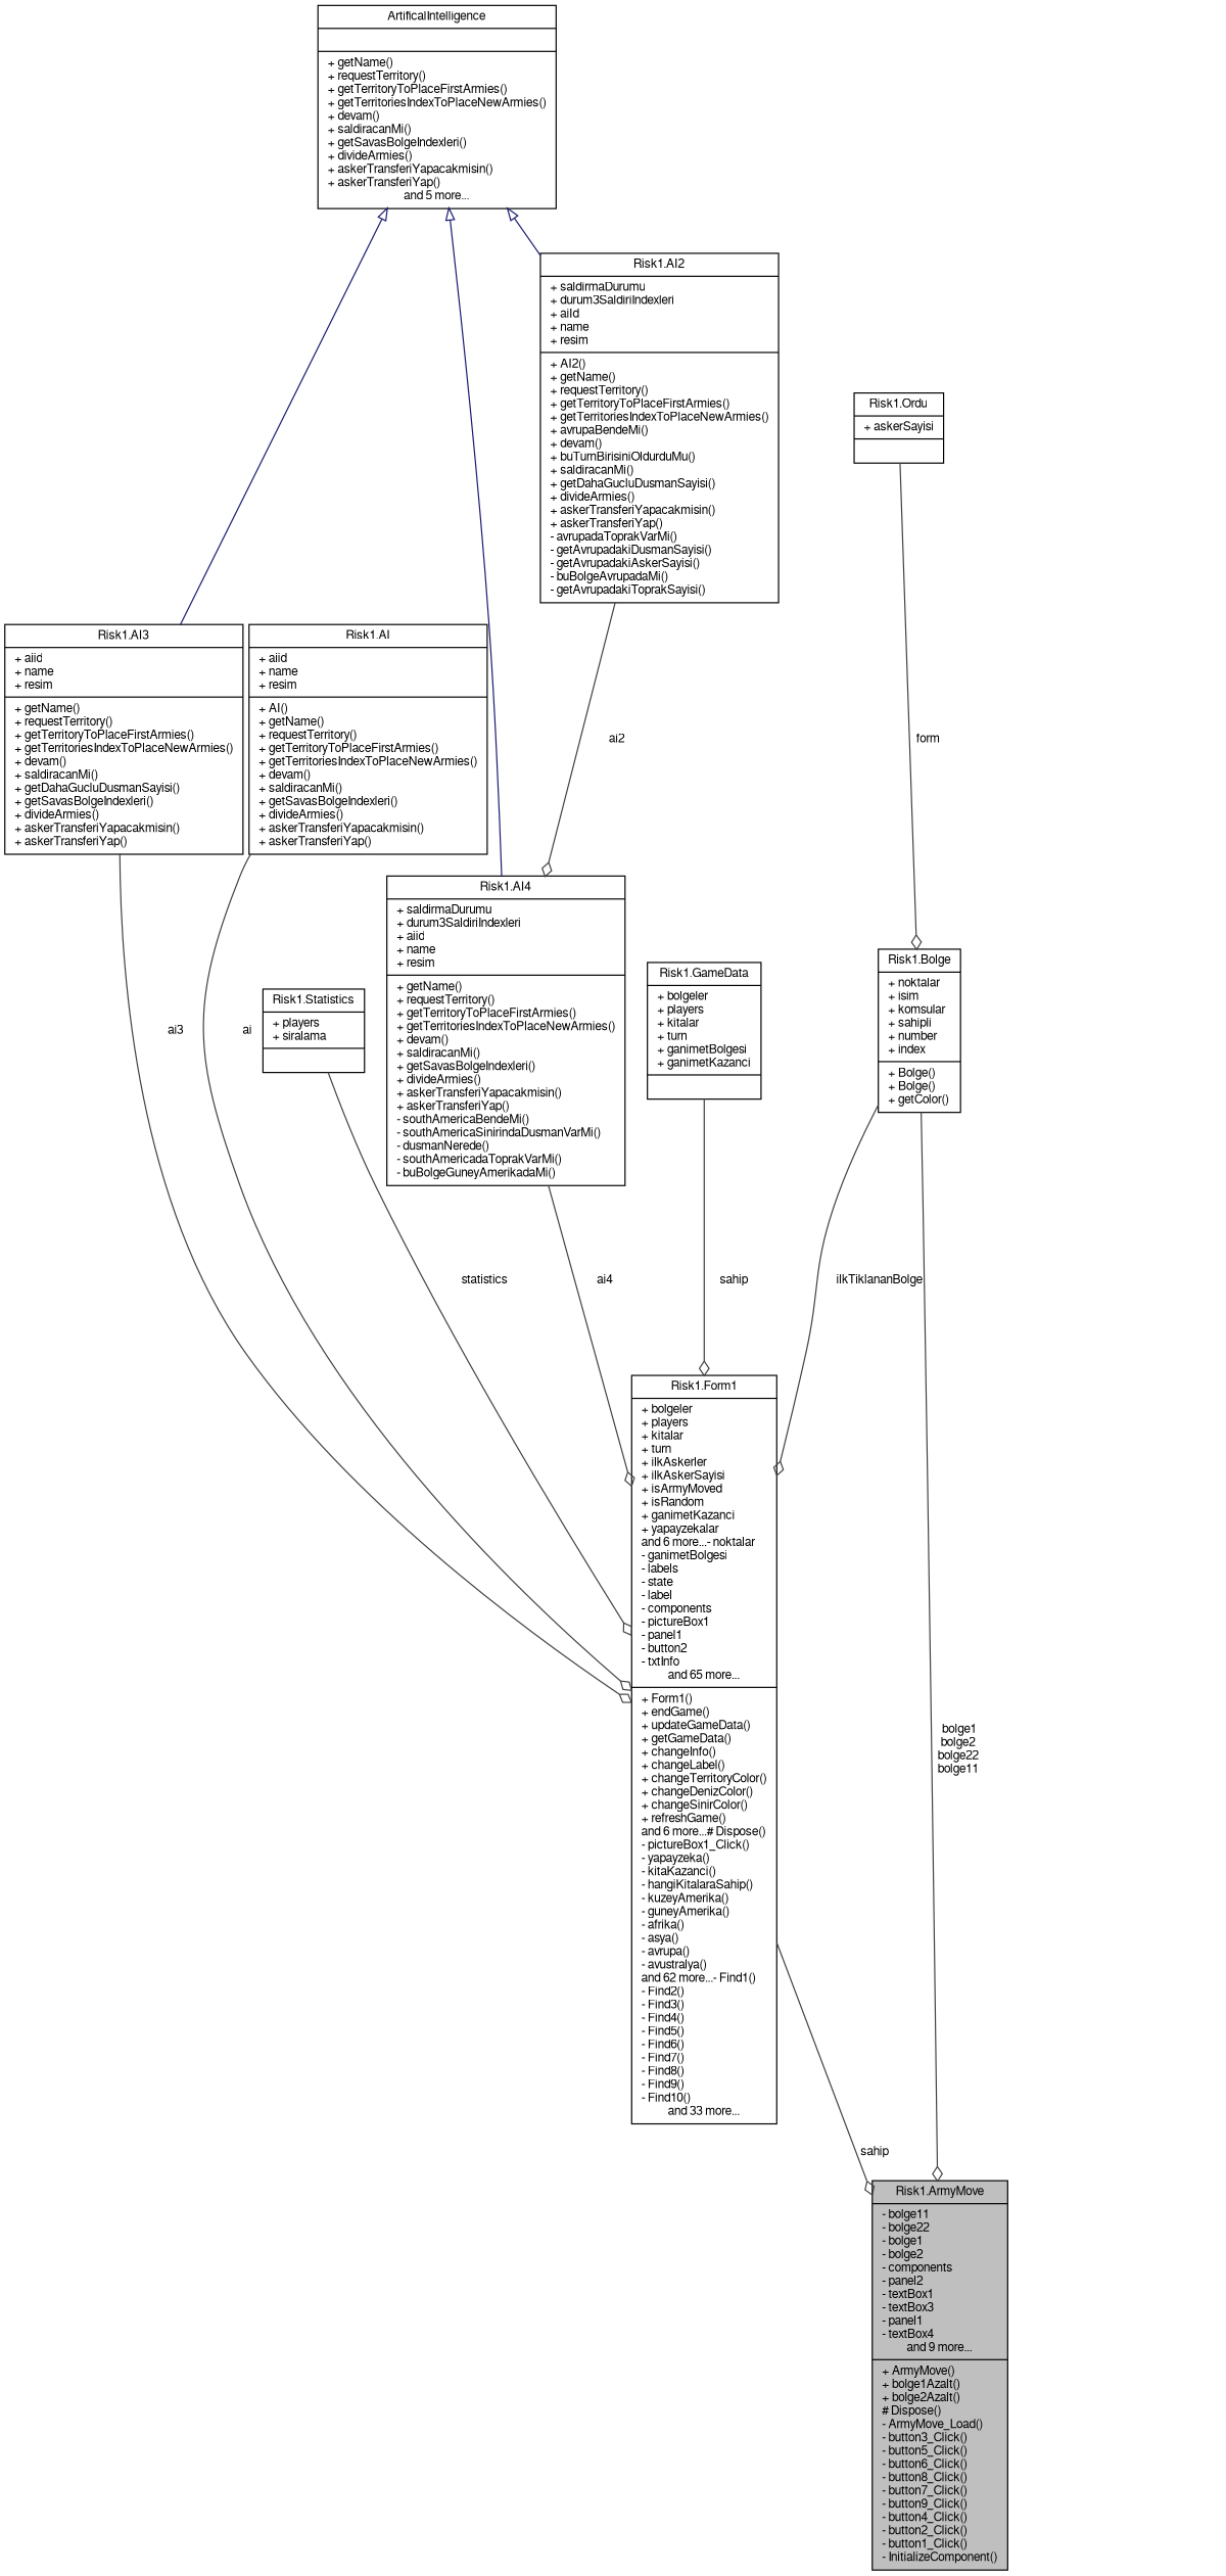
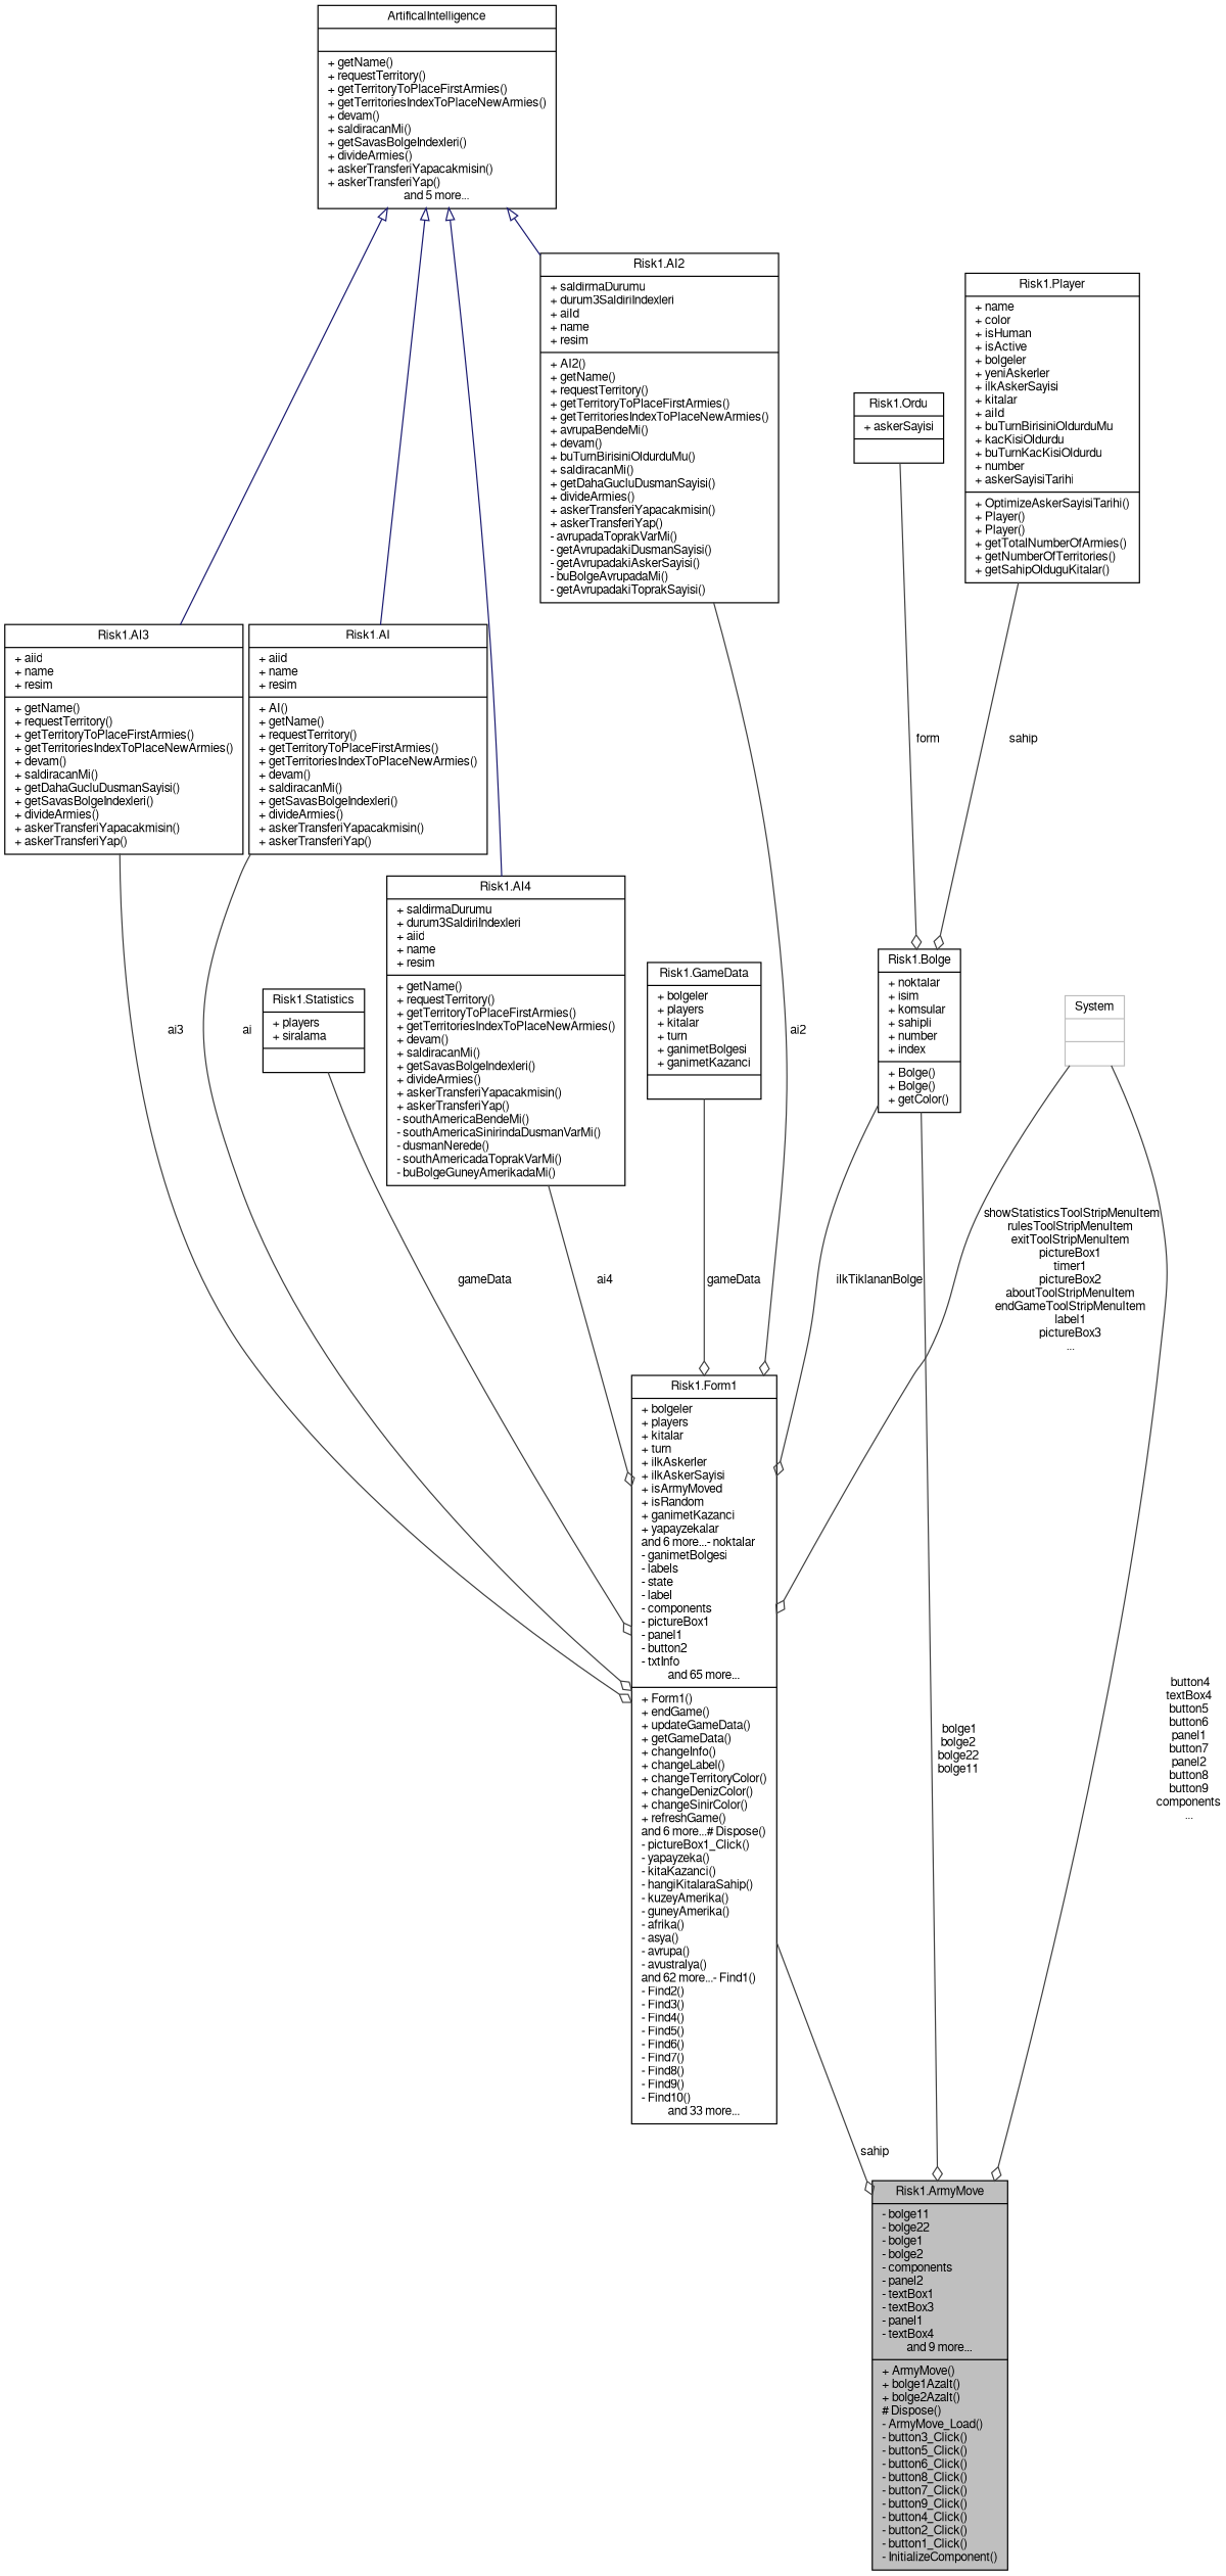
  digraph {
    node [color=black fontname=FreeSans fontsize=10 shape=record]
    edge [arrowhead=odiamond color=grey25 fontname=FreeSans fontsize=10 labelfontname=FreeSans labelfontsize=10 style=solid]
    n1 [fillcolor=grey75 fontcolor=black height=0.2 label="{Risk1.ArmyMove\n|- bolge11\l- bolge22\l- bolge1\l- bolge2\l- components\l- panel2\l- textBox1\l- textBox3\l- panel1\l- textBox4\land 9 more...|+ ArmyMove()\l+ bolge1Azalt()\l+ bolge2Azalt()\l# Dispose()\l- ArmyMove_Load()\l- button3_Click()\l- button5_Click()\l- button6_Click()\l- button8_Click()\l- button7_Click()\l- button9_Click()\l- button4_Click()\l- button2_Click()\l- button1_Click()\l- InitializeComponent()\l}" style=filled width=0.4]
    n2 [height=0.2 label="{Risk1.Form1\n|+ bolgeler\l+ players\l+ kitalar\l+ turn\l+ ilkAskerler\l+ ilkAskerSayisi\l+ isArmyMoved\l+ isRandom\l+ ganimetKazanci\l+ yapayzekalar\land 6 more...- noktalar\l- ganimetBolgesi\l- labels\l- state\l- label\l- components\l- pictureBox1\l- panel1\l- button2\l- txtInfo\land 65 more...|+ Form1()\l+ endGame()\l+ updateGameData()\l+ getGameData()\l+ changeInfo()\l+ changeLabel()\l+ changeTerritoryColor()\l+ changeDenizColor()\l+ changeSinirColor()\l+ refreshGame()\land 6 more...# Dispose()\l- pictureBox1_Click()\l- yapayzeka()\l- kitaKazanci()\l- hangiKitalaraSahip()\l- kuzeyAmerika()\l- guneyAmerika()\l- afrika()\l- asya()\l- avrupa()\l- avustralya()\land 62 more...- Find1()\l- Find2()\l- Find3()\l- Find4()\l- Find5()\l- Find6()\l- Find7()\l- Find8()\l- Find9()\l- Find10()\land 33 more...}" width=0.4]
    n3 [height=0.2 label="{Risk1.AI\n|+ aiid\l+ name\l+ resim\l|+ AI()\l+ getName()\l+ requestTerritory()\l+ getTerritoryToPlaceFirstArmies()\l+ getTerritoriesIndexToPlaceNewArmies()\l+ devam()\l+ saldiracanMi()\l+ getSavasBolgeIndexleri()\l+ divideArmies()\l+ askerTransferiYapacakmisin()\l+ askerTransferiYap()\l}" width=0.4]
    n4 [height=0.2 label="{ArtificalIntelligence\n||+ getName()\l+ requestTerritory()\l+ getTerritoryToPlaceFirstArmies()\l+ getTerritoriesIndexToPlaceNewArmies()\l+ devam()\l+ saldiracanMi()\l+ getSavasBolgeIndexleri()\l+ divideArmies()\l+ askerTransferiYapacakmisin()\l+ askerTransferiYap()\land 5 more...}" width=0.4]
    n5 [height=0.2 label="{Risk1.AI2\n|+ saldirmaDurumu\l+ durum3SaldiriIndexleri\l+ aiId\l+ name\l+ resim\l|+ AI2()\l+ getName()\l+ requestTerritory()\l+ getTerritoryToPlaceFirstArmies()\l+ getTerritoriesIndexToPlaceNewArmies()\l+ avrupaBendeMi()\l+ devam()\l+ buTurnBirisiniOldurduMu()\l+ saldiracanMi()\l+ getDahaGucluDusmanSayisi()\l+ divideArmies()\l+ askerTransferiYapacakmisin()\l+ askerTransferiYap()\l- avrupadaToprakVarMi()\l- getAvrupadakiDusmanSayisi()\l- getAvrupadakiAskerSayisi()\l- buBolgeAvrupadaMi()\l- getAvrupadakiToprakSayisi()\l}" width=0.4]
    n6 [height=0.2 label="{Risk1.AI3\n|+ aiid\l+ name\l+ resim\l|+ getName()\l+ requestTerritory()\l+ getTerritoryToPlaceFirstArmies()\l+ getTerritoriesIndexToPlaceNewArmies()\l+ devam()\l+ saldiracanMi()\l+ getDahaGucluDusmanSayisi()\l+ getSavasBolgeIndexleri()\l+ divideArmies()\l+ askerTransferiYapacakmisin()\l+ askerTransferiYap()\l}" width=0.4]
    n7 [height=0.2 label="{Risk1.AI4\n|+ saldirmaDurumu\l+ durum3SaldiriIndexleri\l+ aiid\l+ name\l+ resim\l|+ getName()\l+ requestTerritory()\l+ getTerritoryToPlaceFirstArmies()\l+ getTerritoriesIndexToPlaceNewArmies()\l+ devam()\l+ saldiracanMi()\l+ getSavasBolgeIndexleri()\l+ divideArmies()\l+ askerTransferiYapacakmisin()\l+ askerTransferiYap()\l- southAmericaBendeMi()\l- southAmericaSinirindaDusmanVarMi()\l- dusmanNerede()\l- southAmericadaToprakVarMi()\l- buBolgeGuneyAmerikadaMi()\l}" width=0.4]
    n8 [height=0.2 label="{Risk1.Statistics\n|+ players\l+ siralama\l|}" width=0.4]
    n9 [height=0.2 label="{Risk1.GameData\n|+ bolgeler\l+ players\l+ kitalar\l+ turn\l+ ganimetBolgesi\l+ ganimetKazanci\l|}" width=0.4]
    n10 [height=0.2 label="{Risk1.Bolge\n|+ noktalar\l+ isim\l+ komsular\l+ sahipli\l+ number\l+ index\l|+ Bolge()\l+ Bolge()\l+ getColor()\l}" width=0.4]
+   n11 [height=0.2 label="{Risk1.Player\n|+ name\l+ color\l+ isHuman\l+ isActive\l+ bolgeler\l+ yeniAskerler\l+ ilkAskerSayisi\l+ kitalar\l+ aiId\l+ buTurnBirisiniOldurduMu\l+ kacKisiOldurdu\l+ buTurnKacKisiOldurdu\l+ number\l+ askerSayisiTarihi\l|+ OptimizeAskerSayisiTarihi()\l+ Player()\l+ Player()\l+ getTotalNumberOfArmies()\l+ getNumberOfTerritories()\l+ getSahipOlduguKitalar()\l}" width=0.4]
    n12 [height=0.2 label="{Risk1.Ordu\n|+ askerSayisi\l|}" width=0.4]
+   n13 [color=grey75 height=0.2 label="{System\n||}" width=0.4]
    n2 -> n1 [label=" sahip"]
    n3 -> n2 [label=" ai"]
+   n4 -> n3 [arrowtail=onormal color=midnightblue dir=back arrowhead=""]
    n4 -> n5 [arrowtail=onormal color=midnightblue dir=back arrowhead=""]
    n4 -> n6 [arrowtail=onormal color=midnightblue dir=back arrowhead=""]
    n4 -> n7 [arrowtail=onormal color=midnightblue dir=back arrowhead=""]
-   n5 -> n7 [label=" ai2"]
+   n5 -> n2 [label=" ai2"]
    n6 -> n2 [label=" ai3"]
    n7 -> n2 [label=" ai4"]
-   n8 -> n2 [label=" statistics"]
-   n9 -> n2 [label=" sahip"]
+   n8 -> n2 [label=" gameData"]
+   n9 -> n2 [label=" gameData"]
    n10 -> n1 [label=" bolge1\nbolge2\nbolge22\nbolge11"]
    n10 -> n2 [label=" ilkTiklananBolge"]
+   n11 -> n10 [label=" sahip"]
    n12 -> n10 [label=" form"]
+   n13 -> n1 [label=" button4\ntextBox4\nbutton5\nbutton6\npanel1\nbutton7\npanel2\nbutton8\nbutton9\ncomponents\n..."]
+   n13 -> n2 [label=" showStatisticsToolStripMenuItem\nrulesToolStripMenuItem\nexitToolStripMenuItem\npictureBox1\ntimer1\npictureBox2\naboutToolStripMenuItem\nendGameToolStripMenuItem\nlabel1\npictureBox3\n..."]
  }
